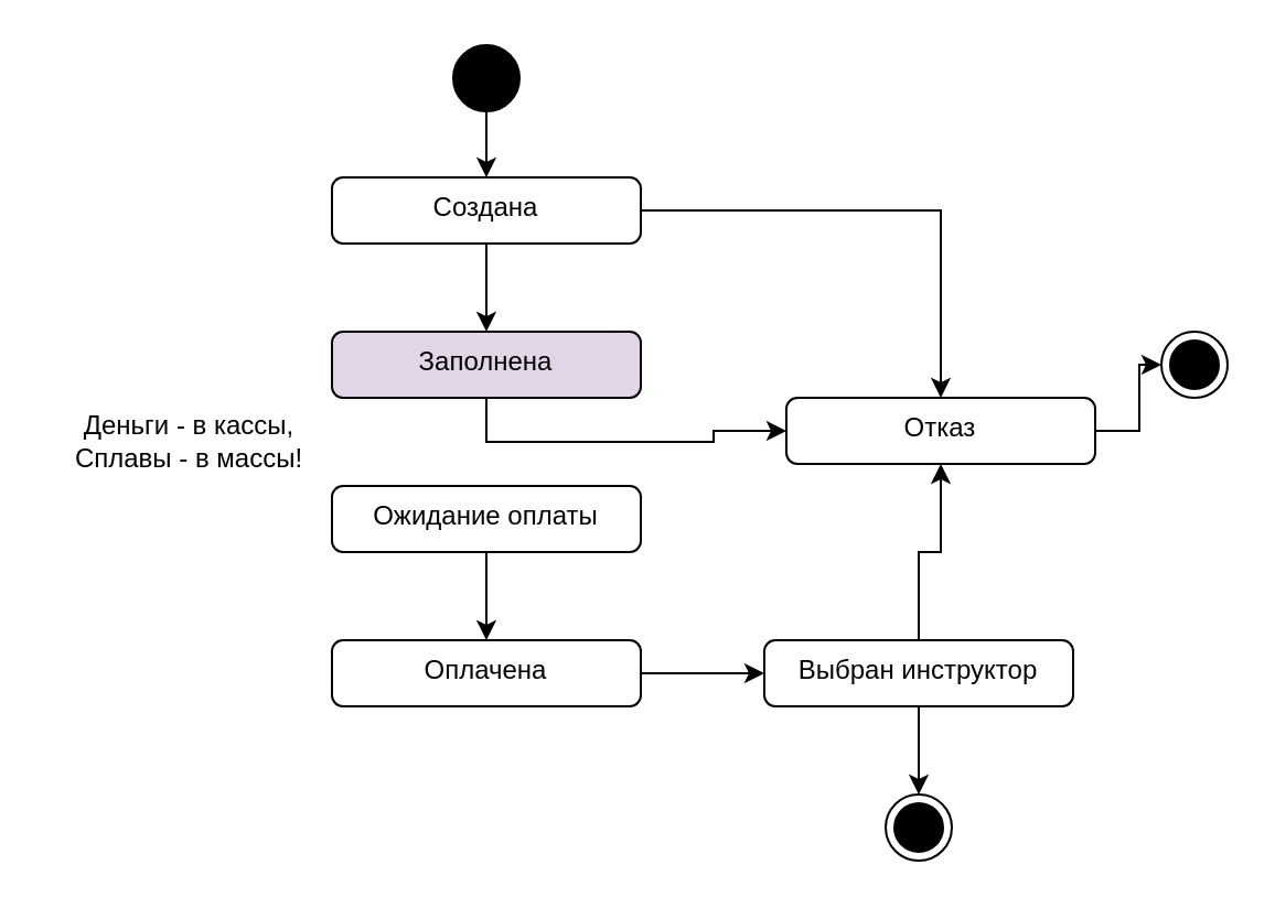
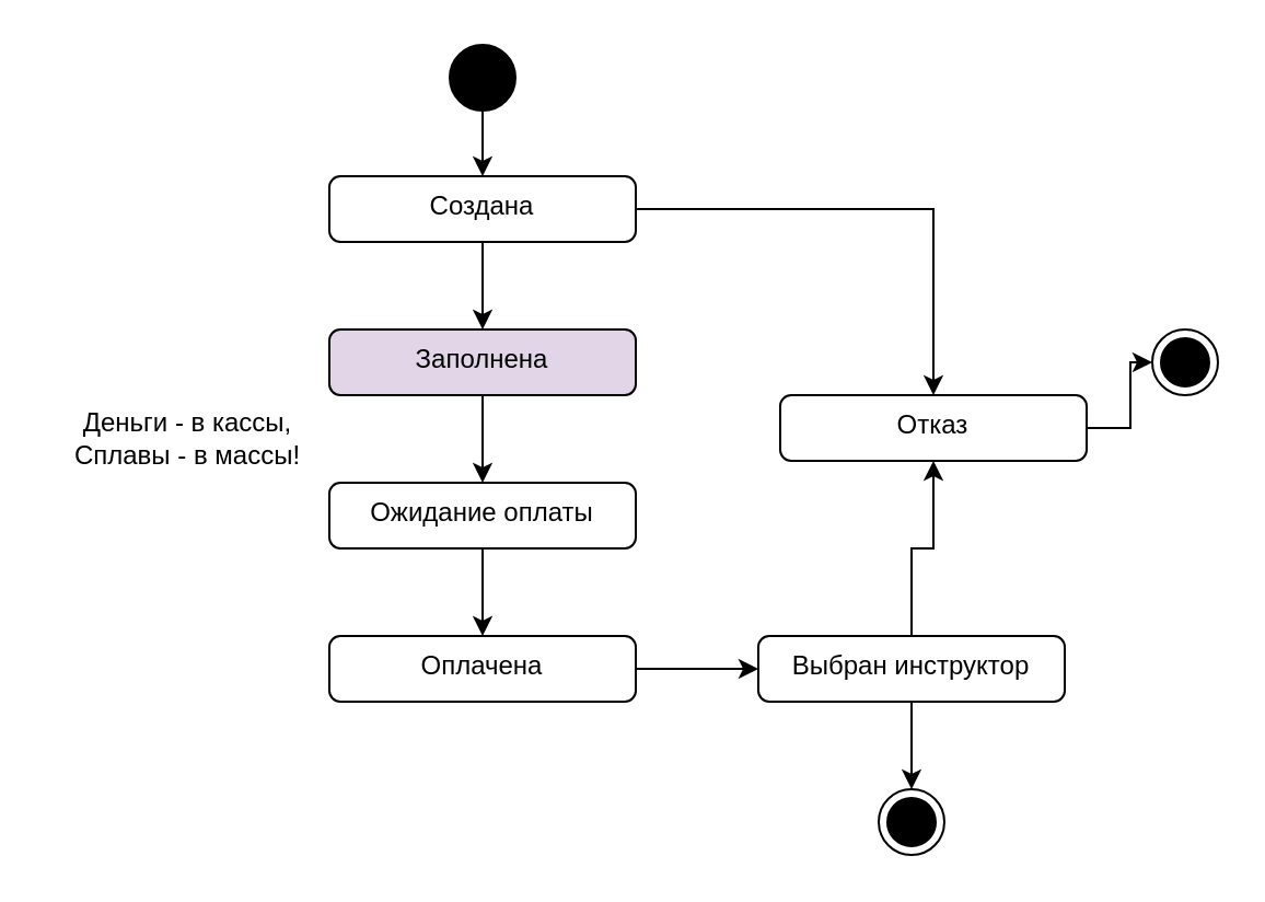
  <mxCell id="0" />
  <mxCell id="1" parent="0" />
  <mxCell id="2" style="edgeStyle=orthogonalEdgeStyle;rounded=0;orthogonalLoop=1;jettySize=auto;html=1;exitX=0.5;exitY=1;exitDx=0;exitDy=0;entryX=0.5;entryY=0;entryDx=0;entryDy=0;" edge="1" parent="1" source="3" target="6"><mxGeometry relative="1" as="geometry" /></mxCell>
  <mxCell id="3" value="" style="ellipse;fillColor=strokeColor;html=1;" vertex="1" parent="1"><mxGeometry x="205" width="30" height="30" as="geometry" y="20" /></mxCell>
  <mxCell id="4" style="edgeStyle=orthogonalEdgeStyle;rounded=0;orthogonalLoop=1;jettySize=auto;html=1;exitX=0.5;exitY=1;exitDx=0;exitDy=0;entryX=0.5;entryY=0;entryDx=0;entryDy=0;" edge="1" parent="1" source="6" target="18"><mxGeometry relative="1" as="geometry"><mxPoint x="91" y="150" as="targetPoint" /></mxGeometry></mxCell>
  <mxCell id="5" style="edgeStyle=orthogonalEdgeStyle;rounded=0;orthogonalLoop=1;jettySize=auto;html=1;exitX=1;exitY=0.5;exitDx=0;exitDy=0;entryX=0.5;entryY=0;entryDx=0;entryDy=0;" edge="1" parent="1" source="6" target="11"><mxGeometry relative="1" as="geometry" /></mxCell>
  <mxCell id="6" value="Создана" style="html=1;align=center;verticalAlign=top;rounded=1;absoluteArcSize=1;arcSize=10;dashed=0;whiteSpace=wrap;" vertex="1" parent="1"><mxGeometry x="150" y="80" width="140" height="30" as="geometry" /></mxCell>
  <mxCell id="7" style="edgeStyle=orthogonalEdgeStyle;rounded=0;orthogonalLoop=1;jettySize=auto;html=1;exitX=0.5;exitY=0;exitDx=0;exitDy=0;entryX=0.5;entryY=1;entryDx=0;entryDy=0;" edge="1" parent="1" source="9" target="11"><mxGeometry relative="1" as="geometry" /></mxCell>
  <mxCell id="8" style="edgeStyle=orthogonalEdgeStyle;rounded=0;orthogonalLoop=1;jettySize=auto;html=1;exitX=0.5;exitY=1;exitDx=0;exitDy=0;entryX=0.5;entryY=0;entryDx=0;entryDy=0;" edge="1" parent="1" source="9" target="19"><mxGeometry relative="1" as="geometry" /></mxCell>
  <mxCell id="9" value="Выбран инструктор" style="html=1;align=center;verticalAlign=top;rounded=1;absoluteArcSize=1;arcSize=10;dashed=0;whiteSpace=wrap;" vertex="1" parent="1"><mxGeometry x="346" y="290" width="140" height="30" as="geometry" /></mxCell>
  <mxCell id="10" style="edgeStyle=orthogonalEdgeStyle;rounded=0;orthogonalLoop=1;jettySize=auto;html=1;exitX=1;exitY=0.5;exitDx=0;exitDy=0;entryX=0;entryY=0.5;entryDx=0;entryDy=0;" edge="1" parent="1" source="11" target="17"><mxGeometry relative="1" as="geometry" /></mxCell>
  <mxCell id="11" value="Отказ" style="html=1;align=center;verticalAlign=top;rounded=1;absoluteArcSize=1;arcSize=10;dashed=0;whiteSpace=wrap;" vertex="1" parent="1"><mxGeometry x="356" y="180" width="140" height="30" as="geometry" /></mxCell>
  <mxCell id="12" style="edgeStyle=orthogonalEdgeStyle;rounded=0;orthogonalLoop=1;jettySize=auto;html=1;exitX=0.5;exitY=1;exitDx=0;exitDy=0;entryX=0.5;entryY=0;entryDx=0;entryDy=0;" edge="1" parent="1" source="13" target="15"><mxGeometry relative="1" as="geometry" /></mxCell>
  <mxCell id="13" value="Ожидание оплаты" style="html=1;align=center;verticalAlign=top;rounded=1;absoluteArcSize=1;arcSize=10;dashed=0;whiteSpace=wrap;" vertex="1" parent="1"><mxGeometry x="150" y="220" width="140" height="30" as="geometry" /></mxCell>
  <mxCell id="14" style="edgeStyle=orthogonalEdgeStyle;rounded=0;orthogonalLoop=1;jettySize=auto;html=1;exitX=1;exitY=0.5;exitDx=0;exitDy=0;entryX=0;entryY=0.5;entryDx=0;entryDy=0;" edge="1" parent="1" source="15" target="9"><mxGeometry relative="1" as="geometry"><Array as="points"><mxPoint x="326" y="305" /><mxPoint x="326" y="305" /></Array></mxGeometry></mxCell>
  <mxCell id="15" value="Оплачена" style="html=1;align=center;verticalAlign=top;rounded=1;absoluteArcSize=1;arcSize=10;dashed=0;whiteSpace=wrap;" vertex="1" parent="1"><mxGeometry x="150" y="290" width="140" height="30" as="geometry" /></mxCell>
- <mxCell id="16" style="edgeStyle=orthogonalEdgeStyle;rounded=0;orthogonalLoop=1;jettySize=auto;html=1;exitX=0.5;exitY=1;exitDx=0;exitDy=0;" edge="1" parent="1" source="18" target="11"><mxGeometry relative="1" as="geometry"><mxPoint x="91" y="180" as="sourcePoint" /></mxGeometry></mxCell>
+ <mxCell id="16" style="edgeStyle=orthogonalEdgeStyle;rounded=0;orthogonalLoop=1;jettySize=auto;html=1;exitX=0.5;exitY=1;exitDx=0;exitDy=0;entryX=0.5;entryY=0;entryDx=0;entryDy=0;" edge="1" parent="1" source="18" target="13"><mxGeometry relative="1" as="geometry"><mxPoint x="91" y="180" as="sourcePoint" /></mxGeometry></mxCell>
  <mxCell id="17" value="" style="ellipse;html=1;shape=endState;fillColor=strokeColor;" vertex="1" parent="1"><mxGeometry x="526" y="150" width="30" height="30" as="geometry" /></mxCell>
  <mxCell id="18" value="Заполнена" style="html=1;align=center;verticalAlign=top;rounded=1;absoluteArcSize=1;arcSize=10;dashed=0;whiteSpace=wrap;fillColor=#e1d5e7;" vertex="1" parent="1"><mxGeometry x="150" y="150" width="140" height="30" as="geometry" /></mxCell>
  <mxCell id="19" value="" style="ellipse;html=1;shape=endState;fillColor=strokeColor;" vertex="1" parent="1"><mxGeometry x="401" y="360" width="30" height="30" as="geometry" /></mxCell>
  <mxCell id="20" value="Деньги - в кассы,&lt;br&gt;Сплавы - в массы!" style="text;html=1;align=center;verticalAlign=middle;resizable=0;points=[];autosize=1;strokeColor=none;fillColor=none;" vertex="1" parent="1"><mxGeometry x="20" y="180" width="130" height="40" as="geometry" /></mxCell>
